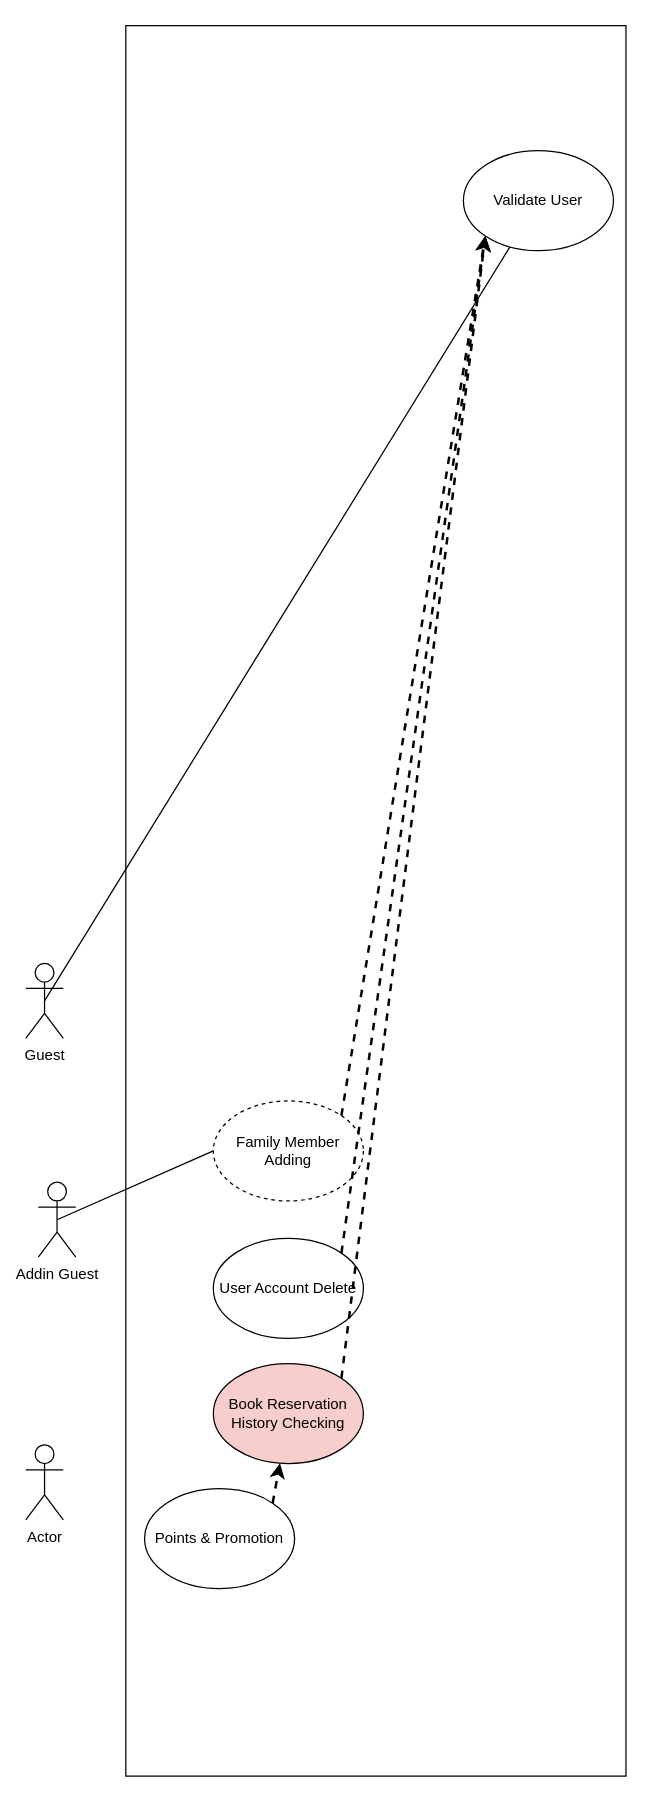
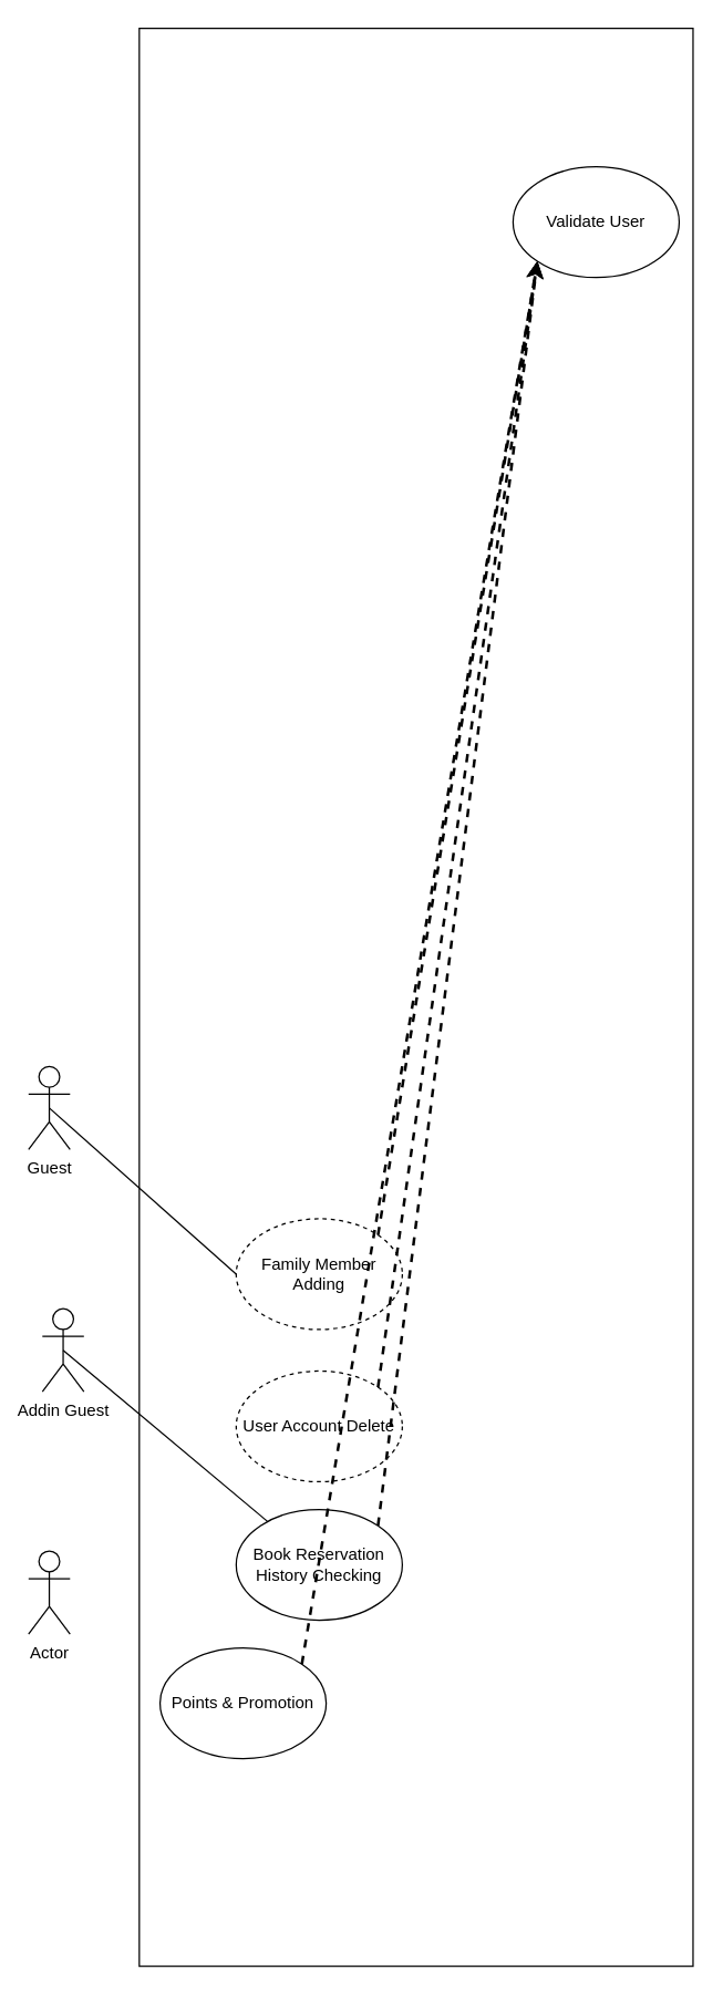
  <mxCell id="0" />
  <mxCell id="1" parent="0" />
  <mxCell id="2" value="Guest" style="shape=umlActor;verticalLabelPosition=bottom;verticalAlign=top;html=1;outlineConnect=0;" vertex="1" parent="1"><mxGeometry x="20" y="770" width="30" height="60" as="geometry" /></mxCell>
  <mxCell id="3" value="" style="rounded=0;whiteSpace=wrap;html=1;fillColor=none;" vertex="1" parent="1"><mxGeometry x="100" y="20" width="400" height="1400" as="geometry" /></mxCell>
  <mxCell id="4" value="Family Member Adding" style="ellipse;whiteSpace=wrap;html=1;dashed=1;" vertex="1" parent="1"><mxGeometry x="170" y="880" width="120" height="80" as="geometry" /></mxCell>
- <mxCell id="5" value="" style="endArrow=none;html=1;rounded=0;exitX=0.5;exitY=0.5;exitDx=0;exitDy=0;exitPerimeter=0;" edge="1" parent="1" source="2" target="6"><mxGeometry width="50" height="50" relative="1" as="geometry"><mxPoint x="220" y="690" as="sourcePoint" /><mxPoint x="270" y="640" as="targetPoint" /></mxGeometry></mxCell>
+ <mxCell id="5" value="" style="endArrow=none;html=1;rounded=0;entryX=0;entryY=0.5;entryDx=0;entryDy=0;exitX=0.5;exitY=0.5;exitDx=0;exitDy=0;exitPerimeter=0;" edge="1" parent="1" source="2" target="4"><mxGeometry width="50" height="50" relative="1" as="geometry"><mxPoint x="220" y="690" as="sourcePoint" /><mxPoint x="270" y="640" as="targetPoint" /></mxGeometry></mxCell>
  <mxCell id="6" value="Validate User" style="ellipse;whiteSpace=wrap;html=1;" vertex="1" parent="1"><mxGeometry x="370" y="120" width="120" height="80" as="geometry" /></mxCell>
- <mxCell id="7" value="&lt;div&gt;User Account Delete&lt;/div&gt;" style="ellipse;whiteSpace=wrap;html=1;" vertex="1" parent="1"><mxGeometry x="170" y="990" width="120" height="80" as="geometry" /></mxCell>
- <mxCell id="8" value="&lt;div&gt;Book Reservation History Checking&lt;/div&gt;" style="ellipse;whiteSpace=wrap;html=1;fillColor=#f8cecc;" vertex="1" parent="1"><mxGeometry x="170" y="1090" width="120" height="80" as="geometry" /></mxCell>
+ <mxCell id="7" value="&lt;div&gt;User Account Delete&lt;/div&gt;" style="ellipse;whiteSpace=wrap;html=1;dashed=1;" vertex="1" parent="1"><mxGeometry x="170" y="990" width="120" height="80" as="geometry" /></mxCell>
+ <mxCell id="8" value="&lt;div&gt;Book Reservation History Checking&lt;/div&gt;" style="ellipse;whiteSpace=wrap;html=1;" vertex="1" parent="1"><mxGeometry x="170" y="1090" width="120" height="80" as="geometry" /></mxCell>
  <mxCell id="9" value="&lt;div&gt;Points &amp;amp; Promotion&lt;/div&gt;" style="ellipse;whiteSpace=wrap;html=1;" vertex="1" parent="1"><mxGeometry x="115" y="1190" width="120" height="80" as="geometry" /></mxCell>
  <mxCell id="10" value="Addin Guest" style="shape=umlActor;verticalLabelPosition=bottom;verticalAlign=top;html=1;outlineConnect=0;" vertex="1" parent="1"><mxGeometry x="30" y="945" width="30" height="60" as="geometry" /></mxCell>
- <mxCell id="11" value="" style="endArrow=none;html=1;rounded=0;entryX=0;entryY=0.5;entryDx=0;entryDy=0;exitX=0.5;exitY=0.5;exitDx=0;exitDy=0;exitPerimeter=0;" edge="1" parent="1" source="10" target="4"><mxGeometry width="50" height="50" relative="1" as="geometry"><mxPoint x="290" y="1010" as="sourcePoint" /><mxPoint x="340" y="960" as="targetPoint" /></mxGeometry></mxCell>
- <mxCell id="12" value="" style="endArrow=classic;html=1;rounded=0;entryX=0;entryY=1;entryDx=0;entryDy=0;exitX=1;exitY=0;exitDx=0;exitDy=0;dashed=1;strokeWidth=2;" edge="1" parent="1" source="4" target="6"><mxGeometry width="50" height="50" relative="1" as="geometry"><mxPoint x="270" y="900" as="sourcePoint" /><mxPoint x="320" y="840" as="targetPoint" /></mxGeometry></mxCell>
+ <mxCell id="11" value="" style="endArrow=none;html=1;rounded=0;exitX=0.5;exitY=0.5;exitDx=0;exitDy=0;exitPerimeter=0;" edge="1" parent="1" source="10" target="8"><mxGeometry width="50" height="50" relative="1" as="geometry"><mxPoint x="290" y="1010" as="sourcePoint" /><mxPoint x="340" y="960" as="targetPoint" /></mxGeometry></mxCell>
+ <mxCell id="12" value="" style="endArrow=open;html=1;rounded=0;entryX=0;entryY=1;entryDx=0;entryDy=0;exitX=1;exitY=0;exitDx=0;exitDy=0;dashed=1;strokeWidth=2;" edge="1" parent="1" source="4" target="6"><mxGeometry width="50" height="50" relative="1" as="geometry"><mxPoint x="270" y="900" as="sourcePoint" /><mxPoint x="320" y="840" as="targetPoint" /></mxGeometry></mxCell>
  <mxCell id="13" value="" style="endArrow=classic;html=1;rounded=0;entryX=0;entryY=1;entryDx=0;entryDy=0;exitX=1;exitY=0;exitDx=0;exitDy=0;dashed=1;strokeWidth=2;" edge="1" parent="1" source="7" target="6"><mxGeometry width="50" height="50" relative="1" as="geometry"><mxPoint x="282" y="902" as="sourcePoint" /><mxPoint x="398" y="198" as="targetPoint" /></mxGeometry></mxCell>
  <mxCell id="14" value="" style="endArrow=classic;html=1;rounded=0;entryX=0;entryY=1;entryDx=0;entryDy=0;exitX=1;exitY=0;exitDx=0;exitDy=0;dashed=1;strokeWidth=2;" edge="1" parent="1" source="8" target="6"><mxGeometry width="50" height="50" relative="1" as="geometry"><mxPoint x="292" y="912" as="sourcePoint" /><mxPoint x="408" y="208" as="targetPoint" /></mxGeometry></mxCell>
- <mxCell id="15" value="" style="endArrow=classic;html=1;rounded=0;exitX=1;exitY=0;exitDx=0;exitDy=0;dashed=1;strokeWidth=2;" edge="1" parent="1" source="9" target="8"><mxGeometry width="50" height="50" relative="1" as="geometry"><mxPoint x="302" y="922" as="sourcePoint" /><mxPoint x="418" y="218" as="targetPoint" /></mxGeometry></mxCell>
- <mxCell id="16" value="Actor" style="shape=umlActor;verticalLabelPosition=bottom;verticalAlign=top;html=1;outlineConnect=0;" vertex="1" parent="1"><mxGeometry x="20" y="1155" width="30" height="60" as="geometry" /></mxCell>
+ <mxCell id="15" value="" style="endArrow=classic;html=1;rounded=0;entryX=0;entryY=1;entryDx=0;entryDy=0;exitX=1;exitY=0;exitDx=0;exitDy=0;dashed=1;strokeWidth=2;" edge="1" parent="1" source="9" target="6"><mxGeometry width="50" height="50" relative="1" as="geometry"><mxPoint x="302" y="922" as="sourcePoint" /><mxPoint x="418" y="218" as="targetPoint" /></mxGeometry></mxCell>
+ <mxCell id="16" value="Actor" style="shape=umlActor;verticalLabelPosition=bottom;verticalAlign=top;html=1;outlineConnect=0;" vertex="1" parent="1"><mxGeometry x="20" y="1120" width="30" height="60" as="geometry" /></mxCell>
